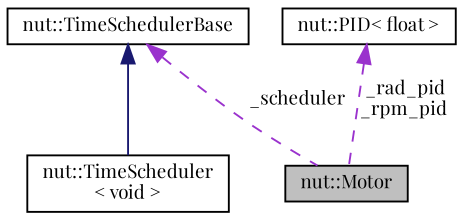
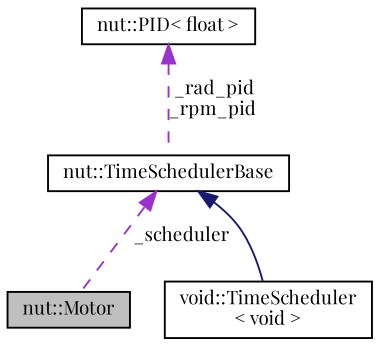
  digraph {
    fontname="Playfair Display"
    node [color=black fillcolor=white fontname="Playfair Display" fontsize=10 shape=record style=filled]
    edge [color=darkorchid3 dir=back fontname="Playfair Display" fontsize=10 labelfontname=Helvetica labelfontsize=10 style=dashed]
    n1 [fillcolor=grey75 fontcolor=black height=0.2 label="nut::Motor" width=0.4]
-   n2 [height=0.2 label="nut::TimeScheduler\l\< void \>" width=0.4]
+   n2 [height=0.2 label="void::TimeScheduler\l\< void \>" width=0.4]
    n3 [height=0.2 label="nut::TimeSchedulerBase" width=0.4]
    n4 [height=0.2 label="nut::PID\< float \>" width=0.4]
    n3 -> n1 [label=" _scheduler"]
    n3 -> n2 [color=midnightblue style=solid]
-   n4 -> n1 [label=" _rad_pid\n_rpm_pid"]
+   n4 -> n3 [label=" _rad_pid\n_rpm_pid"]
  }
